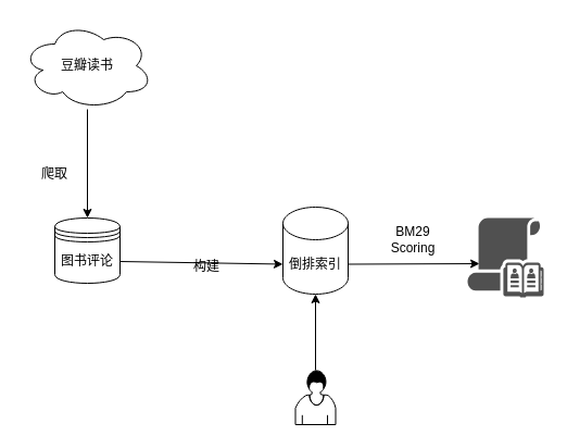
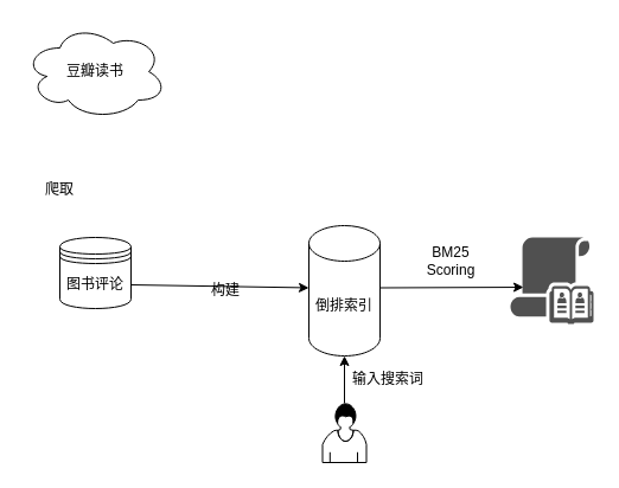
  <mxCell id="0" />
  <mxCell id="1" parent="0" />
  <mxCell id="2" value="图书评论" style="shape=datastore;whiteSpace=wrap;html=1;" vertex="1" parent="1"><mxGeometry x="50" y="200" width="60" height="60" as="geometry" /></mxCell>
- <mxCell id="3" style="edgeStyle=orthogonalEdgeStyle;rounded=0;orthogonalLoop=1;jettySize=auto;html=1;entryX=0.5;entryY=0;entryDx=0;entryDy=0;" edge="1" parent="1" source="4" target="2"><mxGeometry relative="1" as="geometry" /></mxCell>
  <mxCell id="4" value="豆瓣读书" style="ellipse;shape=cloud;whiteSpace=wrap;html=1;" vertex="1" parent="1"><mxGeometry x="20" y="20" width="120" height="80" as="geometry" /></mxCell>
  <mxCell id="5" value="爬取" style="text;html=1;strokeColor=none;fillColor=none;align=center;verticalAlign=middle;whiteSpace=wrap;rounded=0;" vertex="1" parent="1"><mxGeometry x="30" y="150" width="40" height="20" as="geometry" /></mxCell>
  <mxCell id="6" style="edgeStyle=orthogonalEdgeStyle;rounded=0;orthogonalLoop=1;jettySize=auto;html=1;exitX=1;exitY=0;exitDx=0;exitDy=52.5;exitPerimeter=0;entryX=0.017;entryY=0.676;entryDx=0;entryDy=0;entryPerimeter=0;" edge="1" parent="1" source="7"><mxGeometry relative="1" as="geometry"><mxPoint x="441.02" y="242.018" as="targetPoint" /></mxGeometry></mxCell>
- <mxCell id="7" value="倒排索引" style="shape=cylinder3;whiteSpace=wrap;html=1;boundedLbl=1;backgroundOutline=1;size=15;" vertex="1" parent="1"><mxGeometry x="260" y="190" width="60" height="80" as="geometry" /></mxCell>
+ <mxCell id="7" value="倒排索引" style="shape=cylinder3;whiteSpace=wrap;html=1;boundedLbl=1;backgroundOutline=1;size=15;" vertex="1" parent="1"><mxGeometry x="260" y="190" width="60" height="110" as="geometry" /></mxCell>
  <mxCell id="8" value="" style="endArrow=classic;html=1;entryX=0;entryY=0;entryDx=0;entryDy=52.5;entryPerimeter=0;" edge="1" parent="1" target="7"><mxGeometry width="50" height="50" relative="1" as="geometry"><mxPoint x="110" y="240" as="sourcePoint" /><mxPoint x="160" y="190" as="targetPoint" /></mxGeometry></mxCell>
  <mxCell id="9" value="构建" style="text;html=1;strokeColor=none;fillColor=none;align=center;verticalAlign=middle;whiteSpace=wrap;rounded=0;" vertex="1" parent="1"><mxGeometry x="170" y="235" width="40" height="20" as="geometry" /></mxCell>
  <mxCell id="10" style="edgeStyle=orthogonalEdgeStyle;rounded=0;orthogonalLoop=1;jettySize=auto;html=1;entryX=0.5;entryY=1;entryDx=0;entryDy=0;entryPerimeter=0;" edge="1" parent="1" source="11" target="7"><mxGeometry relative="1" as="geometry" /></mxCell>
  <mxCell id="11" value="" style="shape=mxgraph.bpmn.user_task;html=1;outlineConnect=0;" vertex="1" parent="1"><mxGeometry x="271.5" y="340" width="37" height="50" as="geometry" /></mxCell>
+ <mxCell id="12" value="输入搜索词" style="text;html=1;strokeColor=none;fillColor=none;align=center;verticalAlign=middle;whiteSpace=wrap;rounded=0;" vertex="1" parent="1"><mxGeometry x="294" y="310" width="66" height="20" as="geometry" /></mxCell>
  <mxCell id="13" value="" style="pointerEvents=1;shadow=0;dashed=0;html=1;strokeColor=none;fillColor=#505050;labelPosition=center;verticalLabelPosition=bottom;verticalAlign=top;outlineConnect=0;align=center;shape=mxgraph.office.security.address_book_policies;" vertex="1" parent="1"><mxGeometry x="430" y="200" width="70" height="73" as="geometry" /></mxCell>
- <mxCell id="14" value="BM29 Scoring" style="text;html=1;strokeColor=none;fillColor=none;align=center;verticalAlign=middle;whiteSpace=wrap;rounded=0;" vertex="1" parent="1"><mxGeometry x="360" y="210" width="40" height="20" as="geometry" /></mxCell>
+ <mxCell id="14" value="BM25 Scoring" style="text;html=1;strokeColor=none;fillColor=none;align=center;verticalAlign=middle;whiteSpace=wrap;rounded=0;" vertex="1" parent="1"><mxGeometry x="360" y="210" width="40" height="20" as="geometry" /></mxCell>
